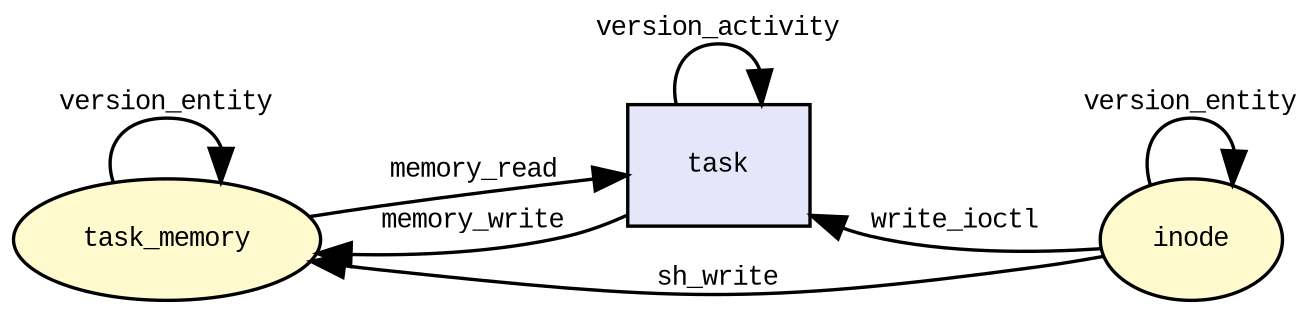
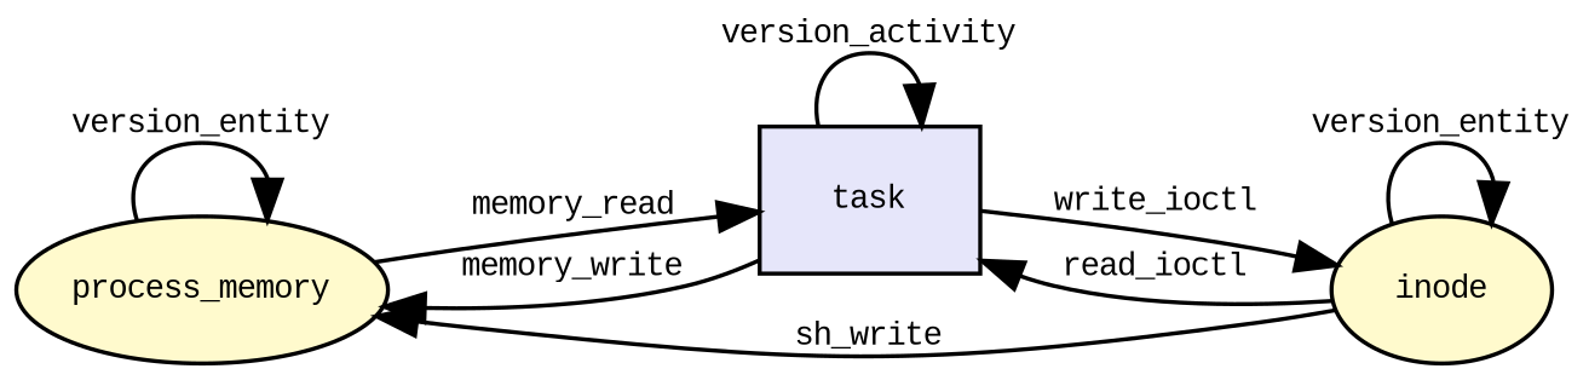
  digraph {
    fontname="Liberation Mono"
    rankdir=LR
    node [fillcolor="#fffacd" fontname="Liberation Mono" fontsize=8 shape=ellipse style=filled]
    edge [fontname="Liberation Mono" fontsize=8]
-   n1 [label=task_memory]
+   n1 [label=process_memory]
    n2 [fillcolor="#e6e6fa" label=task shape=rectangle]
    n3 [label=inode]
    n1 -> n1 [label=version_entity]
    n1 -> n2 [label=memory_read]
    n2 -> n1 [label=memory_write]
    n2 -> n2 [label=version_activity]
+   n2 -> n3 [label=write_ioctl]
    n3 -> n1 [label=sh_write]
-   n3 -> n2 [label=write_ioctl]
+   n3 -> n2 [label=read_ioctl]
    n3 -> n3 [label=version_entity]
  }
